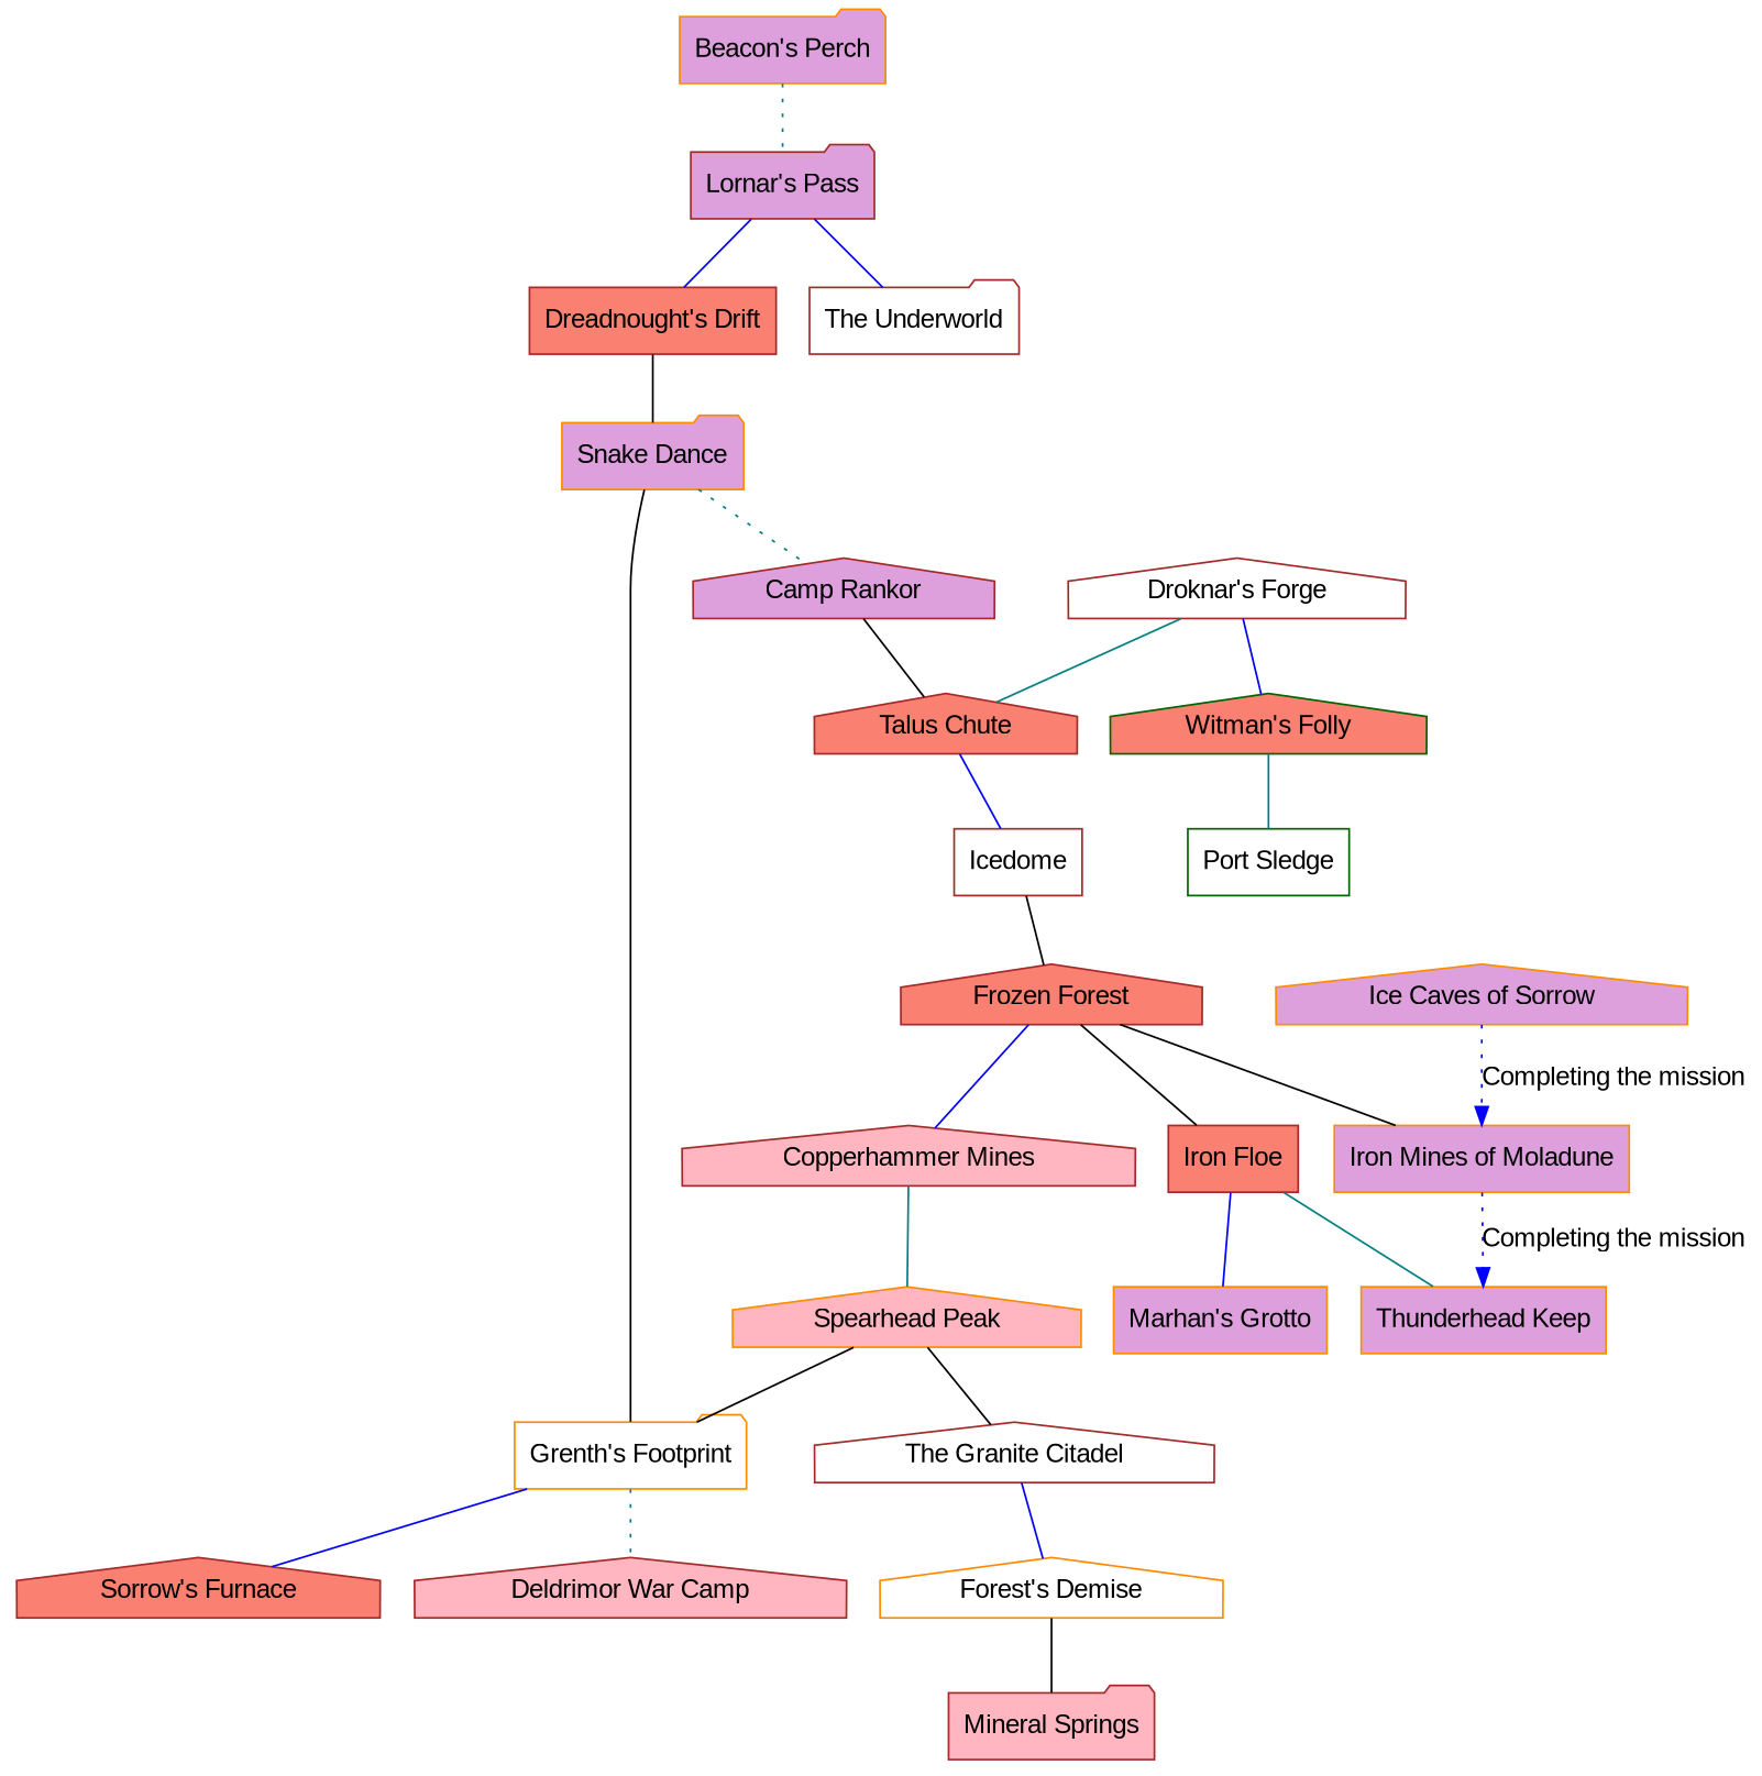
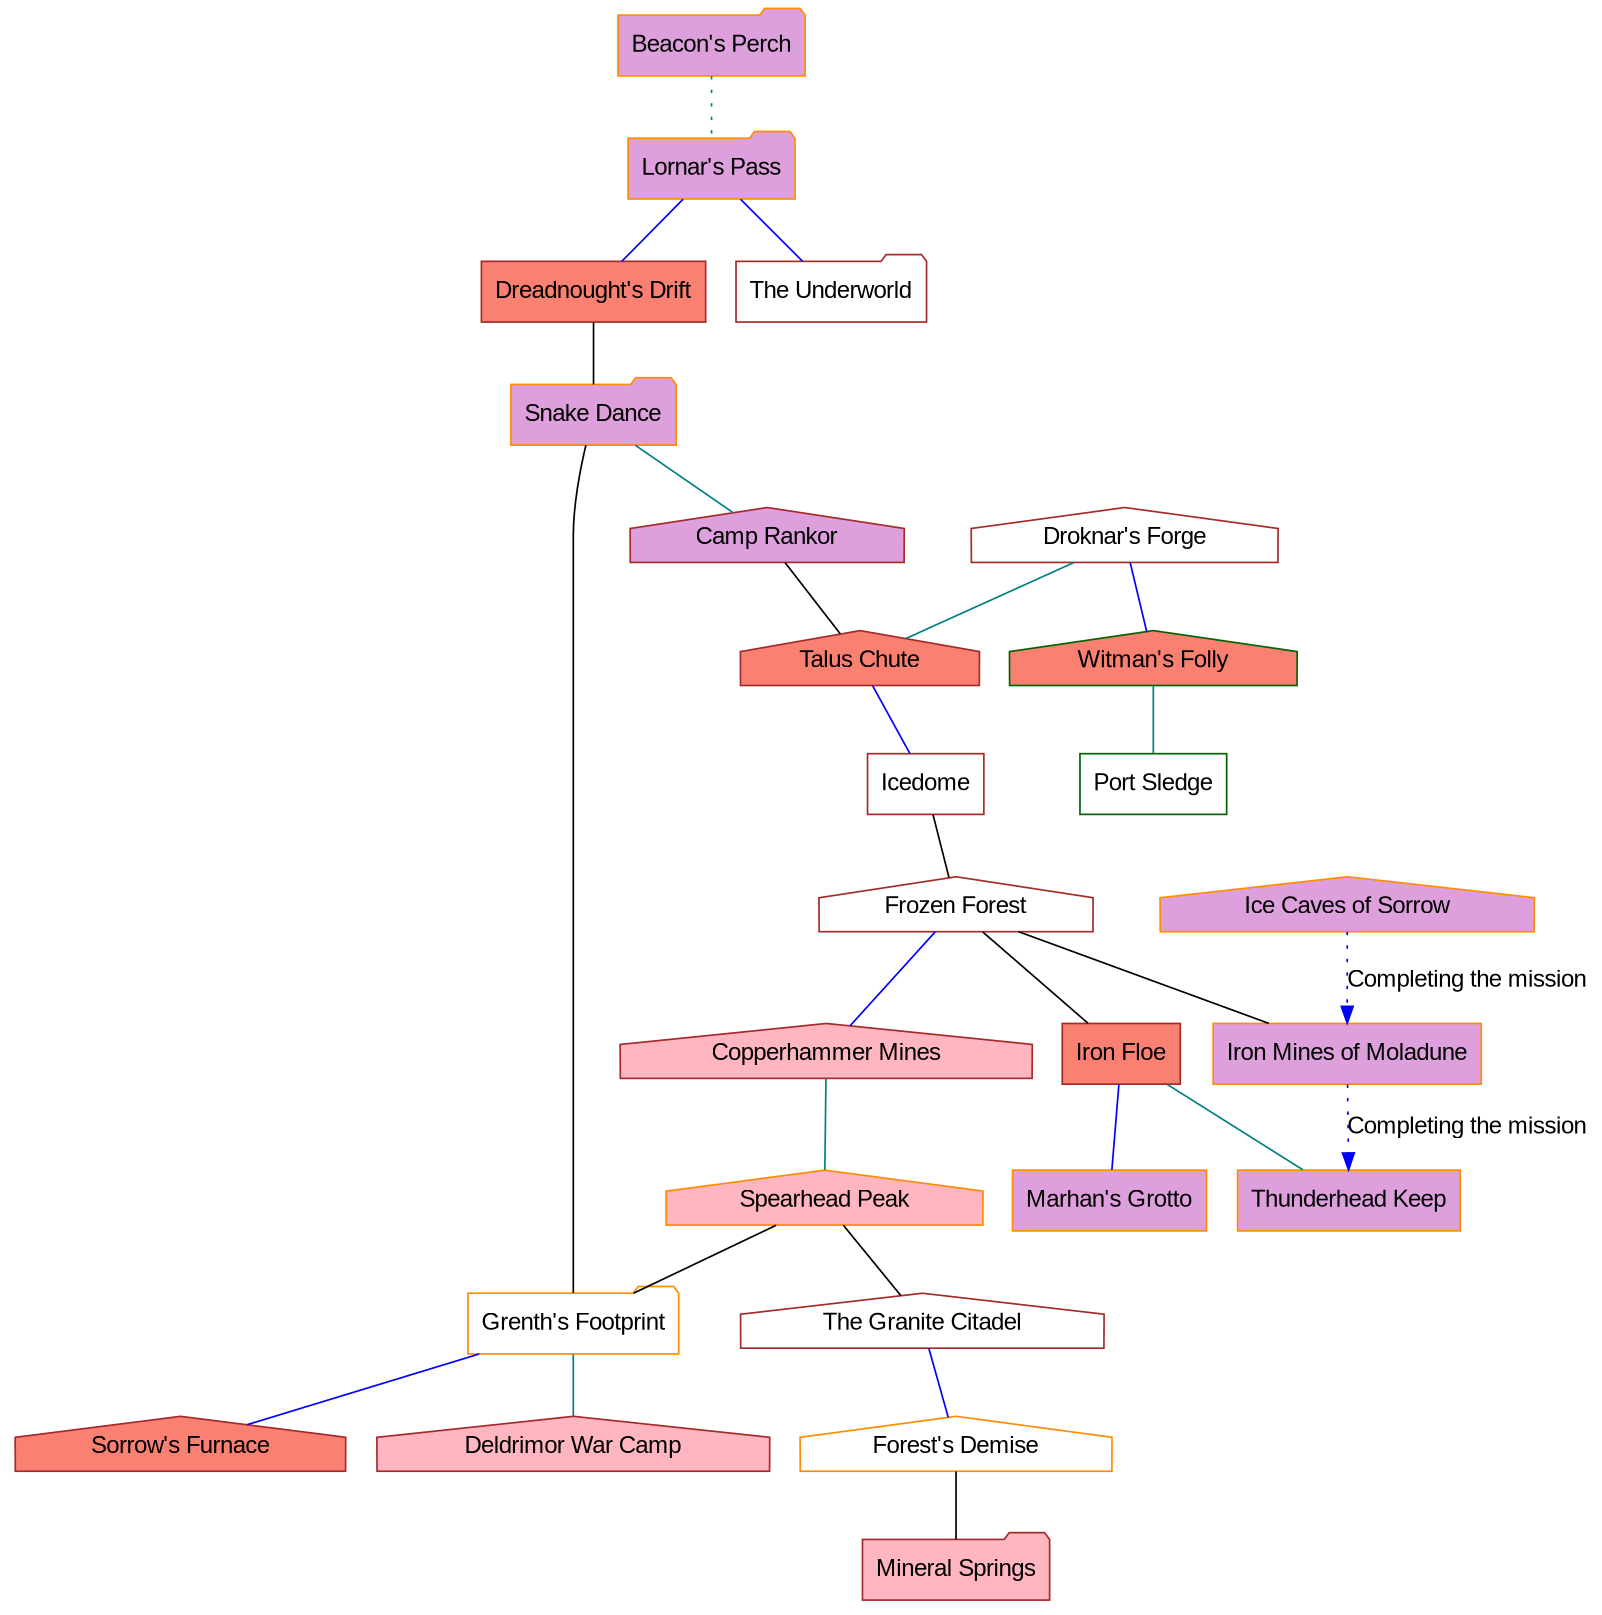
  graph {
    fontname="Liberation Sans"
    node [color=brown fillcolor=plum fontname="Liberation Sans" shape=house style=filled]
    edge [color=blue fontname="Liberation Sans"]
    "Beacon's Perch" [color=darkorange shape=folder]
-   "Lornar's Pass" [shape=folder]
+   "Lornar's Pass" [color=darkorange shape=folder]
    "Dreadnought's Drift" [fillcolor=salmon shape=box]
    "The Underworld" [fillcolor=white shape=folder]
    "Talus Chute" [fillcolor=salmon]
    "Camp Rankor"
    Icedome [fillcolor=white shape=box]
    "Droknar's Forge" [fillcolor=white]
    "Witman's Folly" [color=darkgreen fillcolor=salmon]
    "Port Sledge" [color=darkgreen fillcolor=white shape=box]
    "Copperhammer Mines" [fillcolor=lightpink]
    "Spearhead Peak" [color=darkorange fillcolor=lightpink]
    "The Granite Citadel" [fillcolor=white]
    "Grenth's Footprint" [color=darkorange fillcolor=white shape=folder]
    "Deldrimor War Camp" [fillcolor=lightpink]
    "Marhan's Grotto" [color=darkorange shape=box]
    n17 [color=darkorange fillcolor=white label="Forest's Demise"]
    "Mineral Springs" [fillcolor=lightpink shape=folder]
    "Ice Caves of Sorrow" [color=darkorange]
    "Iron Mines of Moladune" [color=darkorange shape=box]
    "Thunderhead Keep" [color=darkorange shape=box]
    "Snake Dance" [color=darkorange shape=folder]
-   "Frozen Forest" [fillcolor=salmon]
+   "Frozen Forest" [fillcolor=white]
    n24 [fillcolor=salmon label="Iron Floe" shape=box]
    "Sorrow's Furnace" [fillcolor=salmon]
    "Beacon's Perch" -- "Lornar's Pass" [color=teal style=dotted]
    "Lornar's Pass" -- "Dreadnought's Drift"
    "Lornar's Pass" -- "The Underworld"
    "Dreadnought's Drift" -- "Snake Dance" [color=black]
    "Talus Chute" -- Icedome
    "Camp Rankor" -- "Talus Chute" [color=black]
    Icedome -- "Frozen Forest" [color=black]
    "Droknar's Forge" -- "Talus Chute" [color=teal]
    "Droknar's Forge" -- "Witman's Folly"
    "Witman's Folly" -- "Port Sledge" [color=teal]
    "Copperhammer Mines" -- "Spearhead Peak" [color=teal]
    "Spearhead Peak" -- "The Granite Citadel" [color=black]
    "Spearhead Peak" -- "Grenth's Footprint" [color=black]
    "The Granite Citadel" -- n17
-   "Grenth's Footprint" -- "Deldrimor War Camp" [color=teal style=dotted]
+   "Grenth's Footprint" -- "Deldrimor War Camp" [color=teal]
    "Grenth's Footprint" -- "Snake Dance" [color=black]
    "Grenth's Footprint" -- "Sorrow's Furnace"
    n17 -- "Mineral Springs" [color=black]
    "Ice Caves of Sorrow" -- "Iron Mines of Moladune" [dir=forward label="Completing the mission" style=dotted]
    "Iron Mines of Moladune" -- "Thunderhead Keep" [dir=forward label="Completing the mission" style=dotted]
-   "Snake Dance" -- "Camp Rankor" [color=teal style=dotted]
+   "Snake Dance" -- "Camp Rankor" [color=teal]
    "Frozen Forest" -- "Copperhammer Mines"
    "Frozen Forest" -- "Iron Mines of Moladune" [color=black]
    "Frozen Forest" -- n24 [color=black]
    n24 -- "Marhan's Grotto"
    n24 -- "Thunderhead Keep" [color=teal]
  }
